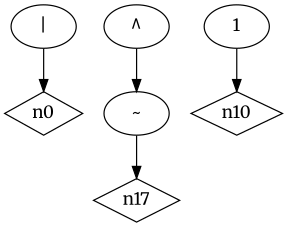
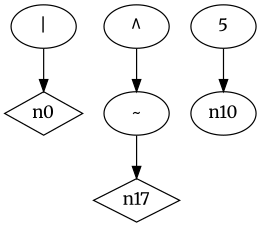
  digraph {
    fontname=Merriweather
    node [fontname=Merriweather]
    edge [fontname=Merriweather]
    n0 [shape=diamond]
    n1 [label="|"]
    n6 [label="^"]
    n5 [label="~"]
    n17 [shape=diamond]
-   n10 [shape=diamond]
-   n4 [label=1]
+   n10 [shape=ellipse]
+   n4 [label=5]
    n1 -> n0
    n6 -> n5
    n5 -> n17
    n4 -> n10
  }
